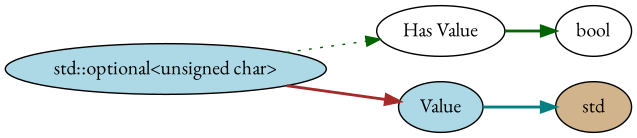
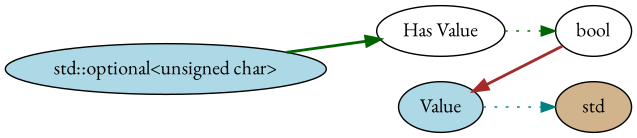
  digraph {
    fontname="EB Garamond"
    rankdir=LR
    node [fillcolor=white fontname="EB Garamond" style=filled]
    edge [color=darkgreen fontname="EB Garamond" style=dotted]
    n1 [label=bool]
    n2 [fillcolor=tan label=std]
    n3 [fillcolor=lightblue label="std::optional<unsigned char>"]
    n4 [label="Has Value"]
    n5 [fillcolor=lightblue label=Value]
    subgraph sub_1 {
      rank=max
      n1
      n2
    }
-   n3 -> n4
-   n3 -> n5 [color=brown style=bold]
-   n4 -> n1 [style=bold]
-   n5 -> n2 [color=teal style=bold]
+   n3 -> n4 [style=bold]
+   n1 -> n5 [color=brown style=bold]
+   n4 -> n1
+   n5 -> n2 [color=teal]
  }
